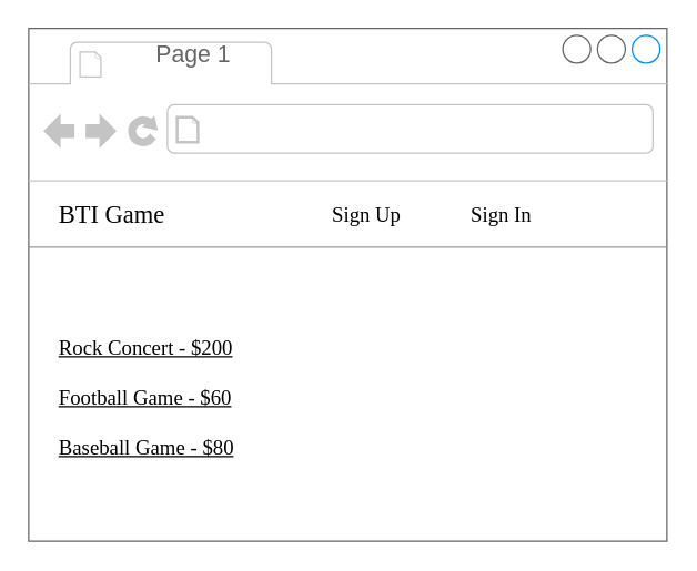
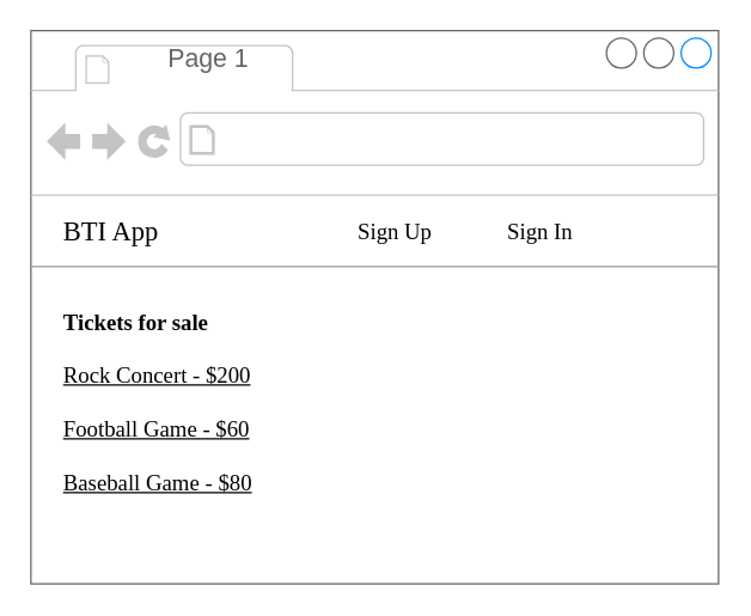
  <mxCell id="0" />
  <mxCell id="1" parent="0" />
  <mxCell id="2" value="" style="strokeWidth=1;shadow=0;dashed=0;align=center;html=1;shape=mxgraph.mockup.containers.browserWindow;rSize=0;strokeColor=#666666;mainText=,;recursiveResize=0;rounded=0;labelBackgroundColor=none;fontFamily=Verdana;fontSize=12" parent="1" vertex="1"><mxGeometry x="20" y="20" width="460" height="370" as="geometry" /></mxCell>
  <mxCell id="3" value="Page 1" style="strokeWidth=1;shadow=0;dashed=0;align=center;html=1;shape=mxgraph.mockup.containers.anchor;fontSize=17;fontColor=#666666;align=left;" parent="2" vertex="1"><mxGeometry x="90" y="7" width="110" height="26" as="geometry" /></mxCell>
- <mxCell id="4" value="&lt;font style=&quot;font-size: 18px&quot;&gt;BTI Game&lt;/font&gt;" style="text;html=1;points=[];align=left;verticalAlign=top;spacingTop=-4;fontSize=30;fontFamily=Verdana" parent="2" vertex="1"><mxGeometry x="20" y="110" width="120" height="60" as="geometry" /></mxCell>
+ <mxCell id="4" value="&lt;font style=&quot;font-size: 18px&quot;&gt;BTI App&lt;/font&gt;" style="text;html=1;points=[];align=left;verticalAlign=top;spacingTop=-4;fontSize=30;fontFamily=Verdana" parent="2" vertex="1"><mxGeometry x="20" y="110" width="120" height="60" as="geometry" /></mxCell>
  <mxCell id="5" value="Sign Up" style="text;html=1;points=[];align=left;verticalAlign=top;spacingTop=-4;fontSize=15;fontFamily=Verdana" parent="2" vertex="1"><mxGeometry x="217" y="123" width="90" height="30" as="geometry" /></mxCell>
+ <mxCell id="6" value="Tickets for sale" style="text;html=1;points=[];align=left;verticalAlign=top;spacingTop=-4;fontSize=15;fontFamily=Verdana;fontStyle=1" parent="2" vertex="1"><mxGeometry x="20" y="183.52" width="170" height="30" as="geometry" /></mxCell>
  <mxCell id="7" value="" style="verticalLabelPosition=bottom;shadow=0;dashed=0;align=center;html=1;verticalAlign=top;strokeWidth=1;shape=mxgraph.mockup.markup.line;strokeColor=#999999;rounded=0;labelBackgroundColor=none;fillColor=#ffffff;fontFamily=Verdana;fontSize=12;fontColor=#000000;" parent="2" vertex="1"><mxGeometry y="151" width="460" height="13.52" as="geometry" /></mxCell>
  <mxCell id="8" value="Sign In" style="text;html=1;points=[];align=left;verticalAlign=top;spacingTop=-4;fontSize=15;fontFamily=Verdana" vertex="1" parent="2"><mxGeometry x="317" y="123" width="90" height="30" as="geometry" /></mxCell>
  <mxCell id="9" value="Rock Concert - $200&lt;br&gt;&lt;br&gt;Football Game - $60&lt;br&gt;&lt;br&gt;Baseball Game - $80" style="text;html=1;points=[];align=left;verticalAlign=top;spacingTop=-4;fontSize=15;fontFamily=Verdana;fontStyle=4" vertex="1" parent="2"><mxGeometry x="20" y="219" width="410" height="130" as="geometry" /></mxCell>
